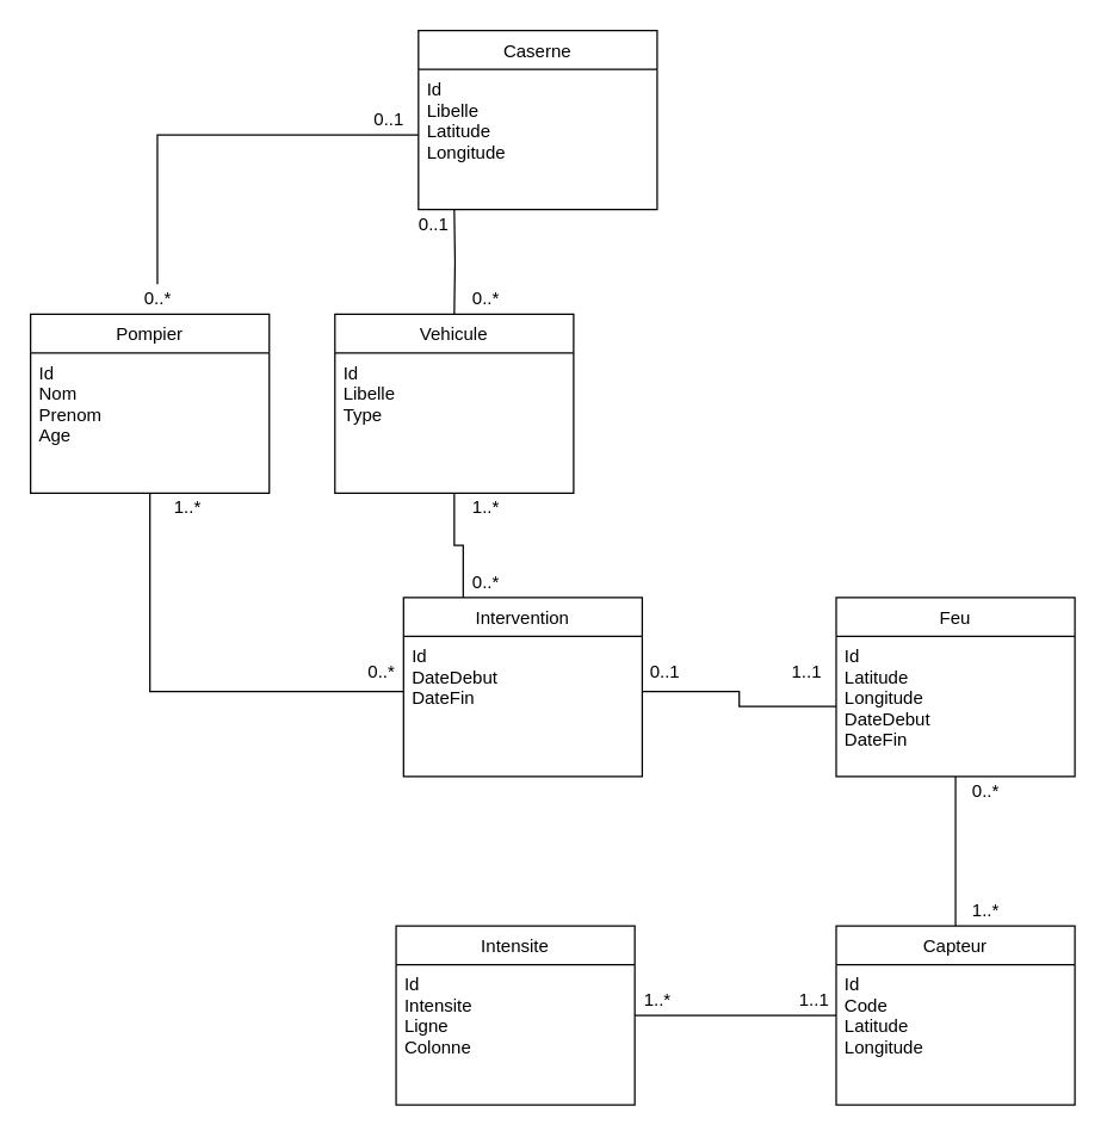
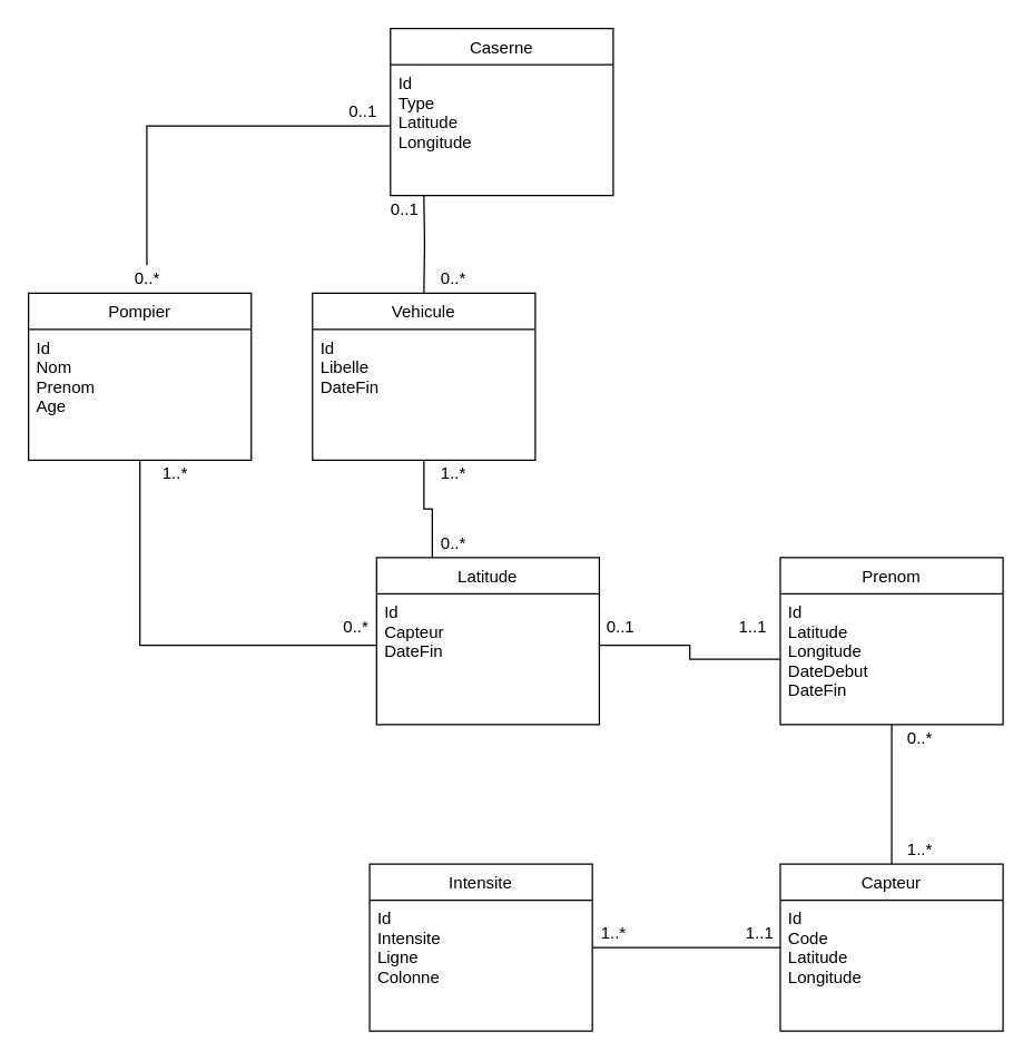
  <mxCell id="0" />
  <mxCell id="1" parent="0" />
  <mxCell id="2" style="edgeStyle=orthogonalEdgeStyle;rounded=0;orthogonalLoop=1;jettySize=auto;html=1;entryX=0.5;entryY=0;entryDx=0;entryDy=0;endArrow=none;endFill=0;startArrow=none;" edge="1" parent="1" source="36" target="8"><mxGeometry relative="1" as="geometry" /></mxCell>
  <mxCell id="3" style="edgeStyle=orthogonalEdgeStyle;rounded=0;orthogonalLoop=1;jettySize=auto;html=1;entryX=0.5;entryY=0;entryDx=0;entryDy=0;endArrow=none;endFill=0;" edge="1" parent="1" target="6"><mxGeometry relative="1" as="geometry"><mxPoint x="304" y="140" as="sourcePoint" /></mxGeometry></mxCell>
  <mxCell id="4" value="Caserne" style="swimlane;fontStyle=0;align=center;verticalAlign=top;childLayout=stackLayout;horizontal=1;startSize=26;horizontalStack=0;resizeParent=1;resizeLast=0;collapsible=1;marginBottom=0;rounded=0;shadow=0;strokeWidth=1;" parent="1" vertex="1"><mxGeometry x="280" y="20" width="160" height="120" as="geometry"><mxRectangle x="130" y="380" width="160" height="26" as="alternateBounds" /></mxGeometry></mxCell>
- <mxCell id="5" value="Id&#10;Libelle&#10;Latitude&#10;Longitude&#10;" style="text;align=left;verticalAlign=top;spacingLeft=4;spacingRight=4;overflow=hidden;rotatable=0;points=[[0,0.5],[1,0.5]];portConstraint=eastwest;" parent="4" vertex="1"><mxGeometry y="26" width="160" height="74" as="geometry" /></mxCell>
+ <mxCell id="5" value="Id&#10;Type&#10;Latitude&#10;Longitude&#10;" style="text;align=left;verticalAlign=top;spacingLeft=4;spacingRight=4;overflow=hidden;rotatable=0;points=[[0,0.5],[1,0.5]];portConstraint=eastwest;" parent="4" vertex="1"><mxGeometry y="26" width="160" height="74" as="geometry" /></mxCell>
  <mxCell id="6" value="Vehicule" style="swimlane;fontStyle=0;align=center;verticalAlign=top;childLayout=stackLayout;horizontal=1;startSize=26;horizontalStack=0;resizeParent=1;resizeLast=0;collapsible=1;marginBottom=0;rounded=0;shadow=0;strokeWidth=1;" vertex="1" parent="1"><mxGeometry x="224" y="210" width="160" height="120" as="geometry"><mxRectangle x="130" y="380" width="160" height="26" as="alternateBounds" /></mxGeometry></mxCell>
- <mxCell id="7" value="Id&#10;Libelle&#10;Type&#10;&#10;" style="text;align=left;verticalAlign=top;spacingLeft=4;spacingRight=4;overflow=hidden;rotatable=0;points=[[0,0.5],[1,0.5]];portConstraint=eastwest;" vertex="1" parent="6"><mxGeometry y="26" width="160" height="74" as="geometry" /></mxCell>
+ <mxCell id="7" value="Id&#10;Libelle&#10;DateFin&#10;&#10;" style="text;align=left;verticalAlign=top;spacingLeft=4;spacingRight=4;overflow=hidden;rotatable=0;points=[[0,0.5],[1,0.5]];portConstraint=eastwest;" vertex="1" parent="6"><mxGeometry y="26" width="160" height="74" as="geometry" /></mxCell>
  <mxCell id="8" value="Pompier" style="swimlane;fontStyle=0;align=center;verticalAlign=top;childLayout=stackLayout;horizontal=1;startSize=26;horizontalStack=0;resizeParent=1;resizeLast=0;collapsible=1;marginBottom=0;rounded=0;shadow=0;strokeWidth=1;" vertex="1" parent="1"><mxGeometry x="20" y="210" width="160" height="120" as="geometry"><mxRectangle x="130" y="380" width="160" height="26" as="alternateBounds" /></mxGeometry></mxCell>
  <mxCell id="9" value="Id&#10;Nom&#10;Prenom&#10;Age&#10;&#10;" style="text;align=left;verticalAlign=top;spacingLeft=4;spacingRight=4;overflow=hidden;rotatable=0;points=[[0,0.5],[1,0.5]];portConstraint=eastwest;" vertex="1" parent="8"><mxGeometry y="26" width="160" height="74" as="geometry" /></mxCell>
  <mxCell id="10" value="0..*" style="text;html=1;align=center;verticalAlign=middle;resizable=0;points=[];autosize=1;strokeColor=none;fillColor=none;" vertex="1" parent="1"><mxGeometry x="310" y="190" width="30" height="20" as="geometry" /></mxCell>
  <mxCell id="11" value="0..1" style="text;html=1;align=center;verticalAlign=middle;resizable=0;points=[];autosize=1;strokeColor=none;fillColor=none;" vertex="1" parent="1"><mxGeometry x="240" y="70" width="40" height="20" as="geometry" /></mxCell>
  <mxCell id="12" value="0..1" style="text;html=1;align=center;verticalAlign=middle;resizable=0;points=[];autosize=1;strokeColor=none;fillColor=none;" vertex="1" parent="1"><mxGeometry x="270" y="140" width="40" height="20" as="geometry" /></mxCell>
- <mxCell id="13" value="Feu" style="swimlane;fontStyle=0;align=center;verticalAlign=top;childLayout=stackLayout;horizontal=1;startSize=26;horizontalStack=0;resizeParent=1;resizeLast=0;collapsible=1;marginBottom=0;rounded=0;shadow=0;strokeWidth=1;" vertex="1" parent="1"><mxGeometry x="560" y="400" width="160" height="120" as="geometry"><mxRectangle x="130" y="380" width="160" height="26" as="alternateBounds" /></mxGeometry></mxCell>
+ <mxCell id="13" value="Prenom" style="swimlane;fontStyle=0;align=center;verticalAlign=top;childLayout=stackLayout;horizontal=1;startSize=26;horizontalStack=0;resizeParent=1;resizeLast=0;collapsible=1;marginBottom=0;rounded=0;shadow=0;strokeWidth=1;" vertex="1" parent="1"><mxGeometry x="560" y="400" width="160" height="120" as="geometry"><mxRectangle x="130" y="380" width="160" height="26" as="alternateBounds" /></mxGeometry></mxCell>
  <mxCell id="14" value="Id&#10;Latitude&#10;Longitude&#10;DateDebut&#10;DateFin&#10;&#10;&#10;&#10;" style="text;align=left;verticalAlign=top;spacingLeft=4;spacingRight=4;overflow=hidden;rotatable=0;points=[[0,0.5],[1,0.5]];portConstraint=eastwest;" vertex="1" parent="13"><mxGeometry y="26" width="160" height="94" as="geometry" /></mxCell>
  <mxCell id="15" style="edgeStyle=orthogonalEdgeStyle;rounded=0;orthogonalLoop=1;jettySize=auto;html=1;exitX=0.25;exitY=0;exitDx=0;exitDy=0;entryX=0.5;entryY=1;entryDx=0;entryDy=0;endArrow=none;endFill=0;" edge="1" parent="1" source="16" target="6"><mxGeometry relative="1" as="geometry" /></mxCell>
- <mxCell id="16" value="Intervention" style="swimlane;fontStyle=0;align=center;verticalAlign=top;childLayout=stackLayout;horizontal=1;startSize=26;horizontalStack=0;resizeParent=1;resizeLast=0;collapsible=1;marginBottom=0;rounded=0;shadow=0;strokeWidth=1;" vertex="1" parent="1"><mxGeometry x="270" y="400" width="160" height="120" as="geometry"><mxRectangle x="300" y="500" width="160" height="26" as="alternateBounds" /></mxGeometry></mxCell>
- <mxCell id="17" value="Id&#10;DateDebut&#10;DateFin&#10;" style="text;align=left;verticalAlign=top;spacingLeft=4;spacingRight=4;overflow=hidden;rotatable=0;points=[[0,0.5],[1,0.5]];portConstraint=eastwest;" vertex="1" parent="16"><mxGeometry y="26" width="160" height="74" as="geometry" /></mxCell>
+ <mxCell id="16" value="Latitude" style="swimlane;fontStyle=0;align=center;verticalAlign=top;childLayout=stackLayout;horizontal=1;startSize=26;horizontalStack=0;resizeParent=1;resizeLast=0;collapsible=1;marginBottom=0;rounded=0;shadow=0;strokeWidth=1;" vertex="1" parent="1"><mxGeometry x="270" y="400" width="160" height="120" as="geometry"><mxRectangle x="300" y="500" width="160" height="26" as="alternateBounds" /></mxGeometry></mxCell>
+ <mxCell id="17" value="Id&#10;Capteur&#10;DateFin&#10;" style="text;align=left;verticalAlign=top;spacingLeft=4;spacingRight=4;overflow=hidden;rotatable=0;points=[[0,0.5],[1,0.5]];portConstraint=eastwest;" vertex="1" parent="16"><mxGeometry y="26" width="160" height="74" as="geometry" /></mxCell>
  <mxCell id="18" style="edgeStyle=orthogonalEdgeStyle;rounded=0;orthogonalLoop=1;jettySize=auto;html=1;exitX=0;exitY=0.5;exitDx=0;exitDy=0;entryX=0.5;entryY=1;entryDx=0;entryDy=0;endArrow=none;endFill=0;" edge="1" parent="1" source="17" target="8"><mxGeometry relative="1" as="geometry" /></mxCell>
  <mxCell id="19" style="edgeStyle=orthogonalEdgeStyle;rounded=0;orthogonalLoop=1;jettySize=auto;html=1;exitX=1;exitY=0.5;exitDx=0;exitDy=0;endArrow=none;endFill=0;" edge="1" parent="1" source="17" target="14"><mxGeometry relative="1" as="geometry" /></mxCell>
  <mxCell id="20" value="1..*" style="text;html=1;align=center;verticalAlign=middle;resizable=0;points=[];autosize=1;strokeColor=none;fillColor=none;" vertex="1" parent="1"><mxGeometry x="110" y="330" width="30" height="20" as="geometry" /></mxCell>
  <mxCell id="21" value="1..*" style="text;html=1;align=center;verticalAlign=middle;resizable=0;points=[];autosize=1;strokeColor=none;fillColor=none;" vertex="1" parent="1"><mxGeometry x="310" y="330" width="30" height="20" as="geometry" /></mxCell>
  <mxCell id="22" value="1..1" style="text;html=1;align=center;verticalAlign=middle;resizable=0;points=[];autosize=1;strokeColor=none;fillColor=none;" vertex="1" parent="1"><mxGeometry x="520" y="440" width="40" height="20" as="geometry" /></mxCell>
  <mxCell id="23" value="0..*" style="text;html=1;align=center;verticalAlign=middle;resizable=0;points=[];autosize=1;strokeColor=none;fillColor=none;" vertex="1" parent="1"><mxGeometry x="240" y="440" width="30" height="20" as="geometry" /></mxCell>
  <mxCell id="24" value="0..*" style="text;html=1;align=center;verticalAlign=middle;resizable=0;points=[];autosize=1;strokeColor=none;fillColor=none;" vertex="1" parent="1"><mxGeometry x="310" y="380" width="30" height="20" as="geometry" /></mxCell>
  <mxCell id="25" value="0..1" style="text;html=1;align=center;verticalAlign=middle;resizable=0;points=[];autosize=1;strokeColor=none;fillColor=none;" vertex="1" parent="1"><mxGeometry x="425" y="440" width="40" height="20" as="geometry" /></mxCell>
  <mxCell id="26" style="edgeStyle=orthogonalEdgeStyle;rounded=0;orthogonalLoop=1;jettySize=auto;html=1;endArrow=none;endFill=0;" edge="1" parent="1" source="27" target="30"><mxGeometry relative="1" as="geometry" /></mxCell>
  <mxCell id="27" value="Intensite" style="swimlane;fontStyle=0;align=center;verticalAlign=top;childLayout=stackLayout;horizontal=1;startSize=26;horizontalStack=0;resizeParent=1;resizeLast=0;collapsible=1;marginBottom=0;rounded=0;shadow=0;strokeWidth=1;" vertex="1" parent="1"><mxGeometry x="265" y="620" width="160" height="120" as="geometry"><mxRectangle x="130" y="380" width="160" height="26" as="alternateBounds" /></mxGeometry></mxCell>
  <mxCell id="28" value="Id&#10;Intensite&#10;Ligne&#10;Colonne&#10;&#10;&#10;&#10;&#10;" style="text;align=left;verticalAlign=top;spacingLeft=4;spacingRight=4;overflow=hidden;rotatable=0;points=[[0,0.5],[1,0.5]];portConstraint=eastwest;" vertex="1" parent="27"><mxGeometry y="26" width="160" height="94" as="geometry" /></mxCell>
  <mxCell id="29" style="edgeStyle=orthogonalEdgeStyle;rounded=0;orthogonalLoop=1;jettySize=auto;html=1;exitX=0.5;exitY=0;exitDx=0;exitDy=0;endArrow=none;endFill=0;" edge="1" parent="1" source="30" target="13"><mxGeometry relative="1" as="geometry" /></mxCell>
  <mxCell id="30" value="Capteur" style="swimlane;fontStyle=0;align=center;verticalAlign=top;childLayout=stackLayout;horizontal=1;startSize=26;horizontalStack=0;resizeParent=1;resizeLast=0;collapsible=1;marginBottom=0;rounded=0;shadow=0;strokeWidth=1;" vertex="1" parent="1"><mxGeometry x="560" y="620" width="160" height="120" as="geometry"><mxRectangle x="130" y="380" width="160" height="26" as="alternateBounds" /></mxGeometry></mxCell>
  <mxCell id="31" value="Id&#10;Code&#10;Latitude&#10;Longitude&#10;&#10;&#10;&#10;&#10;" style="text;align=left;verticalAlign=top;spacingLeft=4;spacingRight=4;overflow=hidden;rotatable=0;points=[[0,0.5],[1,0.5]];portConstraint=eastwest;" vertex="1" parent="30"><mxGeometry y="26" width="160" height="94" as="geometry" /></mxCell>
  <mxCell id="32" value="0..*" style="text;html=1;align=center;verticalAlign=middle;resizable=0;points=[];autosize=1;strokeColor=none;fillColor=none;" vertex="1" parent="1"><mxGeometry x="645" y="520" width="30" height="20" as="geometry" /></mxCell>
  <mxCell id="33" value="1..*" style="text;html=1;align=center;verticalAlign=middle;resizable=0;points=[];autosize=1;strokeColor=none;fillColor=none;" vertex="1" parent="1"><mxGeometry x="645" y="600" width="30" height="20" as="geometry" /></mxCell>
  <mxCell id="34" value="1..*" style="text;html=1;align=center;verticalAlign=middle;resizable=0;points=[];autosize=1;strokeColor=none;fillColor=none;" vertex="1" parent="1"><mxGeometry x="425" y="660" width="30" height="20" as="geometry" /></mxCell>
  <mxCell id="35" value="1..1" style="text;html=1;align=center;verticalAlign=middle;resizable=0;points=[];autosize=1;strokeColor=none;fillColor=none;" vertex="1" parent="1"><mxGeometry x="525" y="660" width="40" height="20" as="geometry" /></mxCell>
  <mxCell id="36" value="0..*" style="text;html=1;align=center;verticalAlign=middle;resizable=0;points=[];autosize=1;strokeColor=none;fillColor=none;" vertex="1" parent="1"><mxGeometry x="90" y="190" width="30" height="20" as="geometry" /></mxCell>
  <mxCell id="37" value="" style="edgeStyle=orthogonalEdgeStyle;rounded=0;orthogonalLoop=1;jettySize=auto;html=1;entryX=0.5;entryY=0;entryDx=0;entryDy=0;endArrow=none;endFill=0;" edge="1" parent="1" source="4" target="36"><mxGeometry relative="1" as="geometry"><mxPoint x="280" y="80" as="sourcePoint" /><mxPoint x="100" y="210" as="targetPoint" /><Array as="points"><mxPoint x="105" y="90" /></Array></mxGeometry></mxCell>
